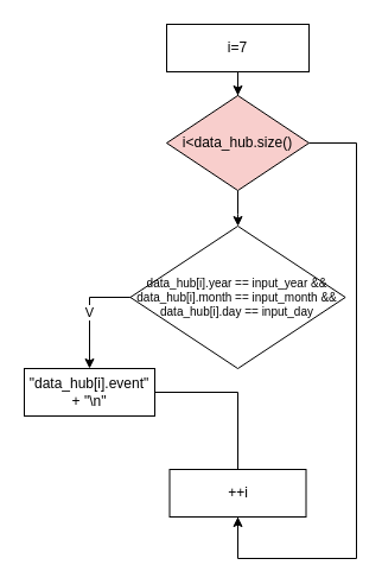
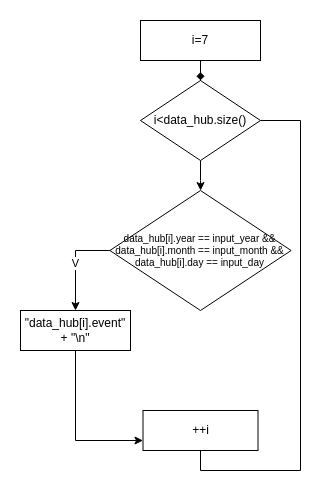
  <mxCell id="0" />
  <mxCell id="1" parent="0" />
  <mxCell id="2" value="" style="edgeStyle=orthogonalEdgeStyle;rounded=0;orthogonalLoop=1;jettySize=auto;html=1;" edge="1" parent="1" source="3" target="5"><mxGeometry relative="1" as="geometry" /></mxCell>
- <mxCell id="3" value="i&amp;lt;data_hub.size()" style="rhombus;whiteSpace=wrap;html=1;fillColor=#f8cecc;" vertex="1" parent="1"><mxGeometry x="140" y="80" width="120" height="80" as="geometry" /></mxCell>
+ <mxCell id="3" value="i&amp;lt;data_hub.size()" style="rhombus;whiteSpace=wrap;html=1;" vertex="1" parent="1"><mxGeometry x="140" y="80" width="120" height="80" as="geometry" /></mxCell>
  <mxCell id="4" value="V" style="edgeStyle=orthogonalEdgeStyle;rounded=0;orthogonalLoop=1;jettySize=auto;html=1;exitX=0;exitY=0.5;exitDx=0;exitDy=0;entryX=0.5;entryY=0;entryDx=0;entryDy=0;" edge="1" parent="1" source="5" target="7"><mxGeometry relative="1" as="geometry" /></mxCell>
  <mxCell id="5" value="&lt;font style=&quot;font-size: 10px;&quot;&gt;data_hub[i].year == input_year &amp;amp;&amp;amp; data_hub[i].month == input_month &amp;amp;&amp;amp; data_hub[i].day == input_day&lt;/font&gt;" style="rhombus;whiteSpace=wrap;html=1;fontSize=10;" vertex="1" parent="1"><mxGeometry x="109.38" y="190" width="181.25" height="120" as="geometry" /></mxCell>
  <mxCell id="6" value="" style="edgeStyle=orthogonalEdgeStyle;rounded=0;orthogonalLoop=1;jettySize=auto;html=1;" edge="1" parent="1" source="7" target="9"><mxGeometry relative="1" as="geometry"><Array as="points"><mxPoint x="200" y="440" /><mxPoint x="200" y="440" /></Array></mxGeometry></mxCell>
  <mxCell id="7" value="&quot;data_hub[i].event&quot; + &quot;\n&quot;" style="rounded=0;whiteSpace=wrap;html=1;" vertex="1" parent="1"><mxGeometry x="20" y="310" width="110" height="40" as="geometry" /></mxCell>
  <mxCell id="8" style="edgeStyle=orthogonalEdgeStyle;rounded=0;orthogonalLoop=1;jettySize=auto;html=1;entryX=1;entryY=0.5;entryDx=0;entryDy=0;endArrow=none;" edge="1" parent="1" source="9" target="3"><mxGeometry relative="1" as="geometry"><Array as="points"><mxPoint x="300" y="470" /><mxPoint x="300" y="120" /></Array></mxGeometry></mxCell>
- <mxCell id="9" value="++i" style="rounded=0;whiteSpace=wrap;html=1;" vertex="1" parent="1"><mxGeometry x="142.5" y="395" width="115" height="40" as="geometry" /></mxCell>
- <mxCell id="10" value="" style="edgeStyle=orthogonalEdgeStyle;rounded=0;orthogonalLoop=1;jettySize=auto;html=1;" edge="1" parent="1" source="11" target="3"><mxGeometry relative="1" as="geometry" /></mxCell>
+ <mxCell id="9" value="++i" style="rounded=0;whiteSpace=wrap;html=1;" vertex="1" parent="1"><mxGeometry x="142.5" y="410" width="115" height="40" as="geometry" /></mxCell>
+ <mxCell id="10" value="" style="edgeStyle=orthogonalEdgeStyle;rounded=0;orthogonalLoop=1;jettySize=auto;html=1;endArrow=diamond;" edge="1" parent="1" source="11" target="3"><mxGeometry relative="1" as="geometry" /></mxCell>
  <mxCell id="11" value="i=7" style="rounded=0;whiteSpace=wrap;html=1;" vertex="1" parent="1"><mxGeometry x="140" y="20" width="120" height="40" as="geometry" /></mxCell>
